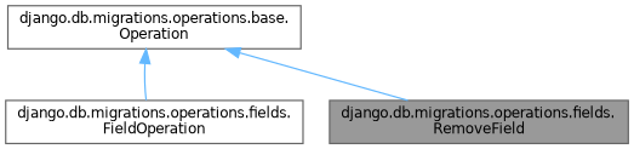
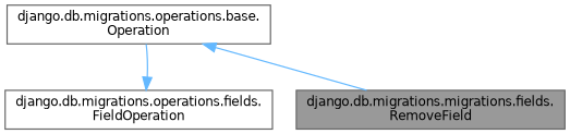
  digraph {
    node [color=gray40 fillcolor=white fontname=Helvetica fontsize=10 shape=box style=filled]
    edge [color=steelblue1 dir=back fontname=Helvetica fontsize=10 labelfontname=Helvetica labelfontsize=10 style=solid]
-   n1 [fillcolor=grey60 fontcolor=black height=0.2 label="django.db.migrations.operations.fields.\lRemoveField" width=0.4]
+   n1 [fillcolor=grey60 fontcolor=black height=0.2 label="django.db.migrations.migrations.fields.\lRemoveField" width=0.4]
    n2 [height=0.2 label="django.db.migrations.operations.fields.\lFieldOperation" width=0.4]
    n3 [height=0.2 label="django.db.migrations.operations.base.\lOperation" width=0.4]
    n3 -> n1
-   n3 -> n2
+   n2 -> n3
  }
